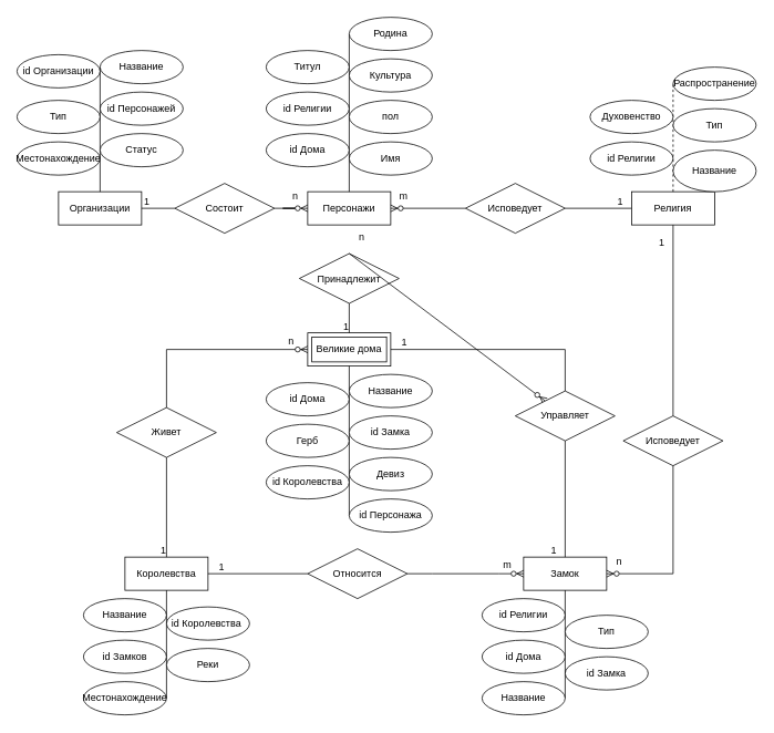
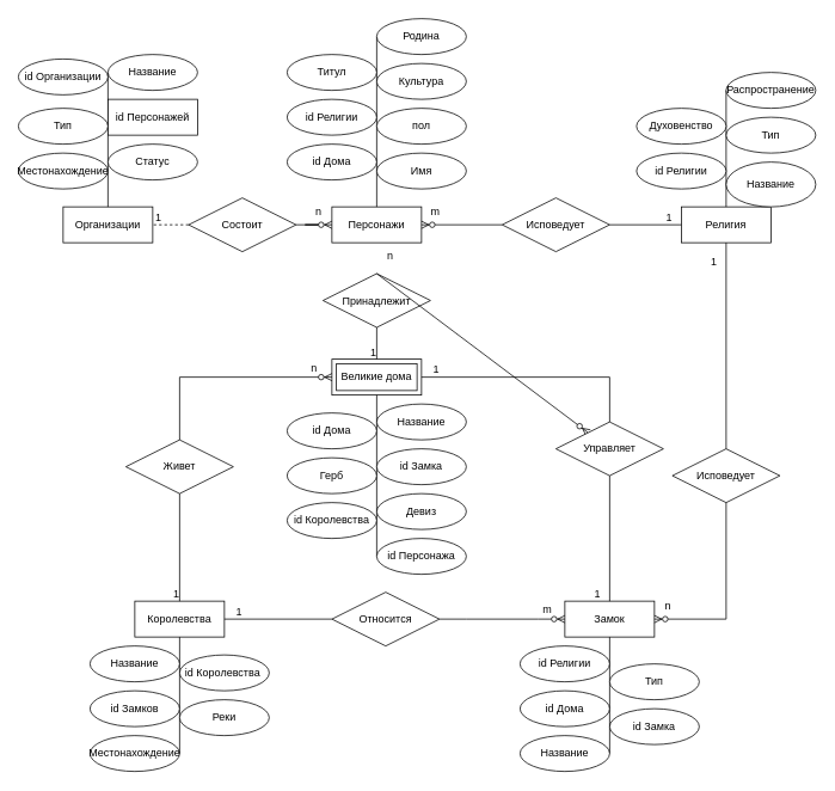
  <mxCell id="0" />
  <mxCell id="1" parent="0" />
  <mxCell id="2" value="Великие дома" style="shape=ext;margin=3;double=1;whiteSpace=wrap;html=1;align=center;" vertex="1" parent="1"><mxGeometry x="370" y="400" width="100" height="40" as="geometry" /></mxCell>
  <mxCell id="3" value="" style="endArrow=none;html=1;rounded=0;entryX=0.5;entryY=1;entryDx=0;entryDy=0;exitX=0;exitY=0.5;exitDx=0;exitDy=0;" edge="1" parent="1" source="10" target="2"><mxGeometry relative="1" as="geometry"><mxPoint x="420" y="630" as="sourcePoint" /><mxPoint x="426" y="420" as="targetPoint" /></mxGeometry></mxCell>
  <mxCell id="4" value="Название" style="ellipse;whiteSpace=wrap;html=1;align=center;" vertex="1" parent="1"><mxGeometry x="420" y="450" width="100" height="40" as="geometry" /></mxCell>
  <mxCell id="5" value="id Дома" style="ellipse;whiteSpace=wrap;html=1;align=center;" vertex="1" parent="1"><mxGeometry x="320" y="460" width="100" height="40" as="geometry" /></mxCell>
  <mxCell id="6" value="id Замка" style="ellipse;whiteSpace=wrap;html=1;align=center;" vertex="1" parent="1"><mxGeometry x="420" y="500" width="100" height="40" as="geometry" /></mxCell>
  <mxCell id="7" value="Герб" style="ellipse;whiteSpace=wrap;html=1;align=center;" vertex="1" parent="1"><mxGeometry x="320" y="510" width="100" height="40" as="geometry" /></mxCell>
  <mxCell id="8" value="Девиз" style="ellipse;whiteSpace=wrap;html=1;align=center;" vertex="1" parent="1"><mxGeometry x="420" y="550" width="100" height="40" as="geometry" /></mxCell>
  <mxCell id="9" value="id Королевства" style="ellipse;whiteSpace=wrap;html=1;align=center;" vertex="1" parent="1"><mxGeometry x="320" y="560" width="100" height="40" as="geometry" /></mxCell>
  <mxCell id="10" value="id Персонажа" style="ellipse;whiteSpace=wrap;html=1;align=center;" vertex="1" parent="1"><mxGeometry x="420" y="600" width="100" height="40" as="geometry" /></mxCell>
  <mxCell id="11" value="Персонажи" style="whiteSpace=wrap;html=1;align=center;" vertex="1" parent="1"><mxGeometry x="370" y="230" width="100" height="40" as="geometry" /></mxCell>
  <mxCell id="12" value="" style="endArrow=none;html=1;rounded=0;entryX=0.5;entryY=0;entryDx=0;entryDy=0;exitX=0;exitY=0.5;exitDx=0;exitDy=0;" edge="1" parent="1" source="19" target="11"><mxGeometry relative="1" as="geometry"><mxPoint x="420" y="20" as="sourcePoint" /><mxPoint x="440" y="360" as="targetPoint" /></mxGeometry></mxCell>
  <mxCell id="13" value="Имя" style="ellipse;whiteSpace=wrap;html=1;align=center;" vertex="1" parent="1"><mxGeometry x="420" y="170" width="100" height="40" as="geometry" /></mxCell>
  <mxCell id="14" value="id Дома" style="ellipse;whiteSpace=wrap;html=1;align=center;" vertex="1" parent="1"><mxGeometry x="320" y="160" width="100" height="40" as="geometry" /></mxCell>
  <mxCell id="15" value="пол" style="ellipse;whiteSpace=wrap;html=1;align=center;" vertex="1" parent="1"><mxGeometry x="420" y="120" width="100" height="40" as="geometry" /></mxCell>
  <mxCell id="16" value="id Религии" style="ellipse;whiteSpace=wrap;html=1;align=center;" vertex="1" parent="1"><mxGeometry x="320" y="110" width="100" height="40" as="geometry" /></mxCell>
  <mxCell id="17" value="Культура" style="ellipse;whiteSpace=wrap;html=1;align=center;" vertex="1" parent="1"><mxGeometry x="420" y="70" width="100" height="40" as="geometry" /></mxCell>
  <mxCell id="18" value="Титул" style="ellipse;whiteSpace=wrap;html=1;align=center;" vertex="1" parent="1"><mxGeometry x="320" y="60" width="100" height="40" as="geometry" /></mxCell>
  <mxCell id="19" value="Родина" style="ellipse;whiteSpace=wrap;html=1;align=center;" vertex="1" parent="1"><mxGeometry x="420" y="20" width="100" height="40" as="geometry" /></mxCell>
  <mxCell id="20" value="Королевства" style="whiteSpace=wrap;html=1;align=center;" vertex="1" parent="1"><mxGeometry x="150" y="670" width="100" height="40" as="geometry" /></mxCell>
  <mxCell id="21" value="" style="endArrow=none;html=1;rounded=0;exitX=0.5;exitY=1;exitDx=0;exitDy=0;entryX=1;entryY=0.5;entryDx=0;entryDy=0;" edge="1" parent="1" source="20" target="26"><mxGeometry relative="1" as="geometry"><mxPoint x="-150" y="930" as="sourcePoint" /><mxPoint x="200" y="920" as="targetPoint" /></mxGeometry></mxCell>
  <mxCell id="22" value="Название" style="ellipse;whiteSpace=wrap;html=1;align=center;" vertex="1" parent="1"><mxGeometry x="100" y="720" width="100" height="40" as="geometry" /></mxCell>
  <mxCell id="23" value="id Королевства&amp;nbsp;" style="ellipse;whiteSpace=wrap;html=1;align=center;" vertex="1" parent="1"><mxGeometry x="200" y="730" width="100" height="40" as="geometry" /></mxCell>
  <mxCell id="24" value="id Замков" style="ellipse;whiteSpace=wrap;html=1;align=center;" vertex="1" parent="1"><mxGeometry x="100" y="770" width="100" height="40" as="geometry" /></mxCell>
  <mxCell id="25" value="Реки" style="ellipse;whiteSpace=wrap;html=1;align=center;" vertex="1" parent="1"><mxGeometry x="200" y="780" width="100" height="40" as="geometry" /></mxCell>
  <mxCell id="26" value="Местонахождение" style="ellipse;whiteSpace=wrap;html=1;align=center;" vertex="1" parent="1"><mxGeometry x="100" y="820" width="100" height="40" as="geometry" /></mxCell>
  <mxCell id="27" value="Замок" style="whiteSpace=wrap;html=1;align=center;" vertex="1" parent="1"><mxGeometry x="630" y="670" width="100" height="40" as="geometry" /></mxCell>
  <mxCell id="28" value="" style="endArrow=none;html=1;rounded=0;exitX=0.5;exitY=1;exitDx=0;exitDy=0;entryX=1;entryY=0.5;entryDx=0;entryDy=0;" edge="1" parent="1" source="27" target="29"><mxGeometry relative="1" as="geometry"><mxPoint x="310" y="850" as="sourcePoint" /><mxPoint x="680" y="880" as="targetPoint" /></mxGeometry></mxCell>
  <mxCell id="29" value="Название" style="ellipse;whiteSpace=wrap;html=1;align=center;" vertex="1" parent="1"><mxGeometry x="580" y="820" width="100" height="40" as="geometry" /></mxCell>
  <mxCell id="30" value="id Замка" style="ellipse;whiteSpace=wrap;html=1;align=center;" vertex="1" parent="1"><mxGeometry x="680" y="790" width="100" height="40" as="geometry" /></mxCell>
  <mxCell id="31" value="id Дома" style="ellipse;whiteSpace=wrap;html=1;align=center;" vertex="1" parent="1"><mxGeometry x="580" y="770" width="100" height="40" as="geometry" /></mxCell>
  <mxCell id="32" value="Религия" style="whiteSpace=wrap;html=1;align=center;" vertex="1" parent="1"><mxGeometry x="760" y="230" width="100" height="40" as="geometry" /></mxCell>
- <mxCell id="33" value="" style="endArrow=none;html=1;rounded=0;exitX=0.5;exitY=0;exitDx=0;exitDy=0;entryX=0;entryY=0.5;entryDx=0;entryDy=0;dashed=1;" edge="1" parent="1" source="32" target="38"><mxGeometry relative="1" as="geometry"><mxPoint x="970" y="290" as="sourcePoint" /><mxPoint x="810" y="90" as="targetPoint" /></mxGeometry></mxCell>
+ <mxCell id="33" value="" style="endArrow=none;html=1;rounded=0;exitX=0.5;exitY=0;exitDx=0;exitDy=0;entryX=0;entryY=0.5;entryDx=0;entryDy=0;" edge="1" parent="1" source="32" target="38"><mxGeometry relative="1" as="geometry"><mxPoint x="970" y="290" as="sourcePoint" /><mxPoint x="810" y="90" as="targetPoint" /></mxGeometry></mxCell>
  <mxCell id="34" value="Название" style="ellipse;whiteSpace=wrap;html=1;align=center;" vertex="1" parent="1"><mxGeometry x="810" y="180" width="100" height="50" as="geometry" /></mxCell>
  <mxCell id="35" value="id Религии" style="ellipse;whiteSpace=wrap;html=1;align=center;" vertex="1" parent="1"><mxGeometry x="710" y="170" width="100" height="40" as="geometry" /></mxCell>
  <mxCell id="36" value="Тип" style="ellipse;whiteSpace=wrap;html=1;align=center;" vertex="1" parent="1"><mxGeometry x="810" y="130" width="100" height="40" as="geometry" /></mxCell>
  <mxCell id="37" value="Духовенство" style="ellipse;whiteSpace=wrap;html=1;align=center;" vertex="1" parent="1"><mxGeometry x="710" y="120" width="100" height="40" as="geometry" /></mxCell>
  <mxCell id="38" value="Распространение" style="ellipse;whiteSpace=wrap;html=1;align=center;" vertex="1" parent="1"><mxGeometry x="810" y="80" width="100" height="40" as="geometry" /></mxCell>
  <mxCell id="39" value="Тип" style="ellipse;whiteSpace=wrap;html=1;align=center;" vertex="1" parent="1"><mxGeometry x="680" y="740" width="100" height="40" as="geometry" /></mxCell>
  <mxCell id="40" value="id Религии" style="ellipse;whiteSpace=wrap;html=1;align=center;" vertex="1" parent="1"><mxGeometry x="580" y="720" width="100" height="40" as="geometry" /></mxCell>
  <mxCell id="41" value="Организации" style="whiteSpace=wrap;html=1;align=center;" vertex="1" parent="1"><mxGeometry x="70" y="230" width="100" height="40" as="geometry" /></mxCell>
  <mxCell id="42" value="" style="endArrow=none;html=1;rounded=0;exitX=0.5;exitY=0;exitDx=0;exitDy=0;entryX=0;entryY=0.5;entryDx=0;entryDy=0;" edge="1" parent="1" source="41" target="43"><mxGeometry relative="1" as="geometry"><mxPoint x="-200" y="310" as="sourcePoint" /><mxPoint x="120" y="480" as="targetPoint" /></mxGeometry></mxCell>
  <mxCell id="43" value="Название" style="ellipse;whiteSpace=wrap;html=1;align=center;" vertex="1" parent="1"><mxGeometry x="120" y="60" width="100" height="40" as="geometry" /></mxCell>
  <mxCell id="44" value="id Организации" style="ellipse;whiteSpace=wrap;html=1;align=center;" vertex="1" parent="1"><mxGeometry x="20" y="65" width="100" height="40" as="geometry" /></mxCell>
- <mxCell id="45" value="id Персонажей" style="ellipse;whiteSpace=wrap;html=1;align=center;" vertex="1" parent="1"><mxGeometry x="120" y="110" width="100" height="40" as="geometry" /></mxCell>
+ <mxCell id="45" value="id Персонажей" style="whiteSpace=wrap;html=1;align=center;rounded=0;" vertex="1" parent="1"><mxGeometry x="120" y="110" width="100" height="40" as="geometry" /></mxCell>
  <mxCell id="46" value="Тип" style="ellipse;whiteSpace=wrap;html=1;align=center;" vertex="1" parent="1"><mxGeometry x="20" y="120" width="100" height="40" as="geometry" /></mxCell>
  <mxCell id="47" value="Статус" style="ellipse;whiteSpace=wrap;html=1;align=center;" vertex="1" parent="1"><mxGeometry x="120" y="160" width="100" height="40" as="geometry" /></mxCell>
  <mxCell id="48" value="Местонахождение" style="ellipse;whiteSpace=wrap;html=1;align=center;" vertex="1" parent="1"><mxGeometry x="20" y="170" width="100" height="40" as="geometry" /></mxCell>
  <mxCell id="49" value="Принадлежит" style="shape=rhombus;perimeter=rhombusPerimeter;whiteSpace=wrap;html=1;align=center;" vertex="1" parent="1"><mxGeometry x="360" y="304.5" width="120" height="60" as="geometry" /></mxCell>
  <mxCell id="50" value="" style="fontSize=12;html=1;endArrow=ERzeroToMany;endFill=1;rounded=0;exitX=0.5;exitY=0;exitDx=0;exitDy=0;" edge="1" parent="1" source="49" target="69"><mxGeometry width="100" height="100" relative="1" as="geometry"><mxPoint x="640" y="300" as="sourcePoint" /><mxPoint x="740" y="200" as="targetPoint" /></mxGeometry></mxCell>
  <mxCell id="51" value="n" style="text;html=1;align=center;verticalAlign=middle;resizable=0;points=[];autosize=1;strokeColor=none;fillColor=none;" vertex="1" parent="1"><mxGeometry x="420" y="270" width="30" height="30" as="geometry" /></mxCell>
  <mxCell id="52" value="" style="endArrow=none;html=1;rounded=0;exitX=0.5;exitY=1;exitDx=0;exitDy=0;entryX=0.5;entryY=0;entryDx=0;entryDy=0;" edge="1" parent="1" source="49" target="2"><mxGeometry relative="1" as="geometry"><mxPoint x="440" y="270" as="sourcePoint" /><mxPoint x="600" y="270" as="targetPoint" /></mxGeometry></mxCell>
  <mxCell id="53" value="1" style="resizable=0;html=1;align=right;verticalAlign=bottom;" connectable="0" vertex="1" parent="52"><mxGeometry x="1" relative="1" as="geometry" /></mxCell>
  <mxCell id="54" value="Исповедует" style="shape=rhombus;perimeter=rhombusPerimeter;whiteSpace=wrap;html=1;align=center;" vertex="1" parent="1"><mxGeometry x="560" y="220" width="120" height="60" as="geometry" /></mxCell>
  <mxCell id="55" value="" style="fontSize=12;html=1;endArrow=ERzeroToMany;endFill=1;rounded=0;entryX=1;entryY=0.5;entryDx=0;entryDy=0;exitX=0;exitY=0.5;exitDx=0;exitDy=0;" edge="1" parent="1" source="54" target="11"><mxGeometry width="100" height="100" relative="1" as="geometry"><mxPoint x="410" y="270" as="sourcePoint" /><mxPoint x="710" y="420" as="targetPoint" /></mxGeometry></mxCell>
  <mxCell id="56" value="m" style="text;html=1;align=center;verticalAlign=middle;resizable=0;points=[];autosize=1;strokeColor=none;fillColor=none;" vertex="1" parent="1"><mxGeometry x="470" y="220" width="30" height="30" as="geometry" /></mxCell>
  <mxCell id="57" value="" style="endArrow=none;html=1;rounded=0;exitX=1;exitY=0.5;exitDx=0;exitDy=0;entryX=0;entryY=0.5;entryDx=0;entryDy=0;" edge="1" parent="1" source="54" target="32"><mxGeometry relative="1" as="geometry"><mxPoint x="710" y="250" as="sourcePoint" /><mxPoint x="700" y="280" as="targetPoint" /></mxGeometry></mxCell>
  <mxCell id="58" value="1" style="resizable=0;html=1;align=right;verticalAlign=bottom;" connectable="0" vertex="1" parent="57"><mxGeometry x="1" relative="1" as="geometry"><mxPoint x="-10" as="offset" /></mxGeometry></mxCell>
  <mxCell id="59" value="Исповедует" style="shape=rhombus;perimeter=rhombusPerimeter;whiteSpace=wrap;html=1;align=center;" vertex="1" parent="1"><mxGeometry x="750" y="500" width="120" height="60" as="geometry" /></mxCell>
  <mxCell id="60" value="" style="endArrow=none;html=1;rounded=0;exitX=0.5;exitY=0;exitDx=0;exitDy=0;entryX=0.5;entryY=1;entryDx=0;entryDy=0;edgeStyle=orthogonalEdgeStyle;" edge="1" parent="1" source="59" target="32"><mxGeometry relative="1" as="geometry"><mxPoint x="679.96" y="510" as="sourcePoint" /><mxPoint x="749.96" y="290" as="targetPoint" /></mxGeometry></mxCell>
  <mxCell id="61" value="1" style="resizable=0;html=1;align=right;verticalAlign=bottom;" connectable="0" vertex="1" parent="60"><mxGeometry x="1" relative="1" as="geometry"><mxPoint x="-10" y="30" as="offset" /></mxGeometry></mxCell>
  <mxCell id="62" value="Относится" style="shape=rhombus;perimeter=rhombusPerimeter;whiteSpace=wrap;html=1;align=center;" vertex="1" parent="1"><mxGeometry x="370" y="660" width="120" height="60" as="geometry" /></mxCell>
  <mxCell id="63" value="" style="fontSize=12;html=1;endArrow=ERzeroToMany;endFill=1;rounded=0;exitX=0.5;exitY=1;exitDx=0;exitDy=0;entryX=1;entryY=0.5;entryDx=0;entryDy=0;edgeStyle=orthogonalEdgeStyle;" edge="1" parent="1" source="59" target="27"><mxGeometry width="100" height="100" relative="1" as="geometry"><mxPoint x="480" y="550" as="sourcePoint" /><mxPoint x="580" y="450" as="targetPoint" /></mxGeometry></mxCell>
  <mxCell id="64" value="n" style="text;html=1;align=center;verticalAlign=middle;resizable=0;points=[];autosize=1;strokeColor=none;fillColor=none;" vertex="1" parent="1"><mxGeometry x="730" y="660" width="30" height="30" as="geometry" /></mxCell>
  <mxCell id="65" value="" style="endArrow=none;html=1;rounded=0;entryX=1;entryY=0.5;entryDx=0;entryDy=0;" edge="1" parent="1" source="62" target="20"><mxGeometry relative="1" as="geometry"><mxPoint x="320" y="790" as="sourcePoint" /><mxPoint x="480" y="790" as="targetPoint" /></mxGeometry></mxCell>
  <mxCell id="66" value="1" style="resizable=0;html=1;align=right;verticalAlign=bottom;" connectable="0" vertex="1" parent="65"><mxGeometry x="1" relative="1" as="geometry"><mxPoint x="20" as="offset" /></mxGeometry></mxCell>
  <mxCell id="67" value="" style="edgeStyle=entityRelationEdgeStyle;fontSize=12;html=1;endArrow=ERzeroToMany;endFill=1;rounded=0;exitX=1;exitY=0.5;exitDx=0;exitDy=0;entryX=0;entryY=0.5;entryDx=0;entryDy=0;" edge="1" parent="1" source="62" target="27"><mxGeometry width="100" height="100" relative="1" as="geometry"><mxPoint x="480" y="670" as="sourcePoint" /><mxPoint x="580" y="570" as="targetPoint" /></mxGeometry></mxCell>
  <mxCell id="68" value="m" style="text;html=1;align=center;verticalAlign=middle;resizable=0;points=[];autosize=1;strokeColor=none;fillColor=none;" vertex="1" parent="1"><mxGeometry x="595" y="665" width="30" height="30" as="geometry" /></mxCell>
  <mxCell id="69" value="Управляет" style="shape=rhombus;perimeter=rhombusPerimeter;whiteSpace=wrap;html=1;align=center;" vertex="1" parent="1"><mxGeometry x="620" y="470" width="120" height="60" as="geometry" /></mxCell>
  <mxCell id="70" value="" style="endArrow=none;html=1;rounded=0;entryX=0.5;entryY=0;entryDx=0;entryDy=0;exitX=0.5;exitY=1;exitDx=0;exitDy=0;" edge="1" parent="1" source="69" target="27"><mxGeometry relative="1" as="geometry"><mxPoint x="600" y="540" as="sourcePoint" /><mxPoint x="760" y="540" as="targetPoint" /></mxGeometry></mxCell>
  <mxCell id="71" value="1" style="resizable=0;html=1;align=right;verticalAlign=bottom;" connectable="0" vertex="1" parent="70"><mxGeometry x="1" relative="1" as="geometry"><mxPoint x="-10" as="offset" /></mxGeometry></mxCell>
  <mxCell id="72" value="" style="endArrow=none;html=1;rounded=0;exitX=0.5;exitY=0;exitDx=0;exitDy=0;entryX=1;entryY=0.5;entryDx=0;entryDy=0;edgeStyle=orthogonalEdgeStyle;" edge="1" parent="1" source="69" target="2"><mxGeometry relative="1" as="geometry"><mxPoint x="600" y="540" as="sourcePoint" /><mxPoint x="760" y="540" as="targetPoint" /></mxGeometry></mxCell>
  <mxCell id="73" value="1" style="resizable=0;html=1;align=right;verticalAlign=bottom;" connectable="0" vertex="1" parent="72"><mxGeometry x="1" relative="1" as="geometry"><mxPoint x="20" as="offset" /></mxGeometry></mxCell>
  <mxCell id="74" value="Живет" style="shape=rhombus;perimeter=rhombusPerimeter;whiteSpace=wrap;html=1;align=center;" vertex="1" parent="1"><mxGeometry x="140" y="490" width="120" height="60" as="geometry" /></mxCell>
  <mxCell id="75" value="" style="endArrow=none;html=1;rounded=0;exitX=0.5;exitY=1;exitDx=0;exitDy=0;entryX=0.5;entryY=0;entryDx=0;entryDy=0;" edge="1" parent="1" source="74" target="20"><mxGeometry relative="1" as="geometry"><mxPoint x="380" y="600" as="sourcePoint" /><mxPoint x="540" y="600" as="targetPoint" /></mxGeometry></mxCell>
  <mxCell id="76" value="1" style="resizable=0;html=1;align=right;verticalAlign=bottom;" connectable="0" vertex="1" parent="75"><mxGeometry x="1" relative="1" as="geometry" /></mxCell>
  <mxCell id="77" value="" style="edgeStyle=orthogonalEdgeStyle;fontSize=12;html=1;endArrow=ERzeroToMany;endFill=1;rounded=0;exitX=0.5;exitY=0;exitDx=0;exitDy=0;entryX=0;entryY=0.5;entryDx=0;entryDy=0;" edge="1" parent="1" source="74" target="2"><mxGeometry width="100" height="100" relative="1" as="geometry"><mxPoint x="410" y="650" as="sourcePoint" /><mxPoint x="510" y="550" as="targetPoint" /></mxGeometry></mxCell>
  <mxCell id="78" value="n" style="text;html=1;align=center;verticalAlign=middle;resizable=0;points=[];autosize=1;strokeColor=none;fillColor=none;" vertex="1" parent="1"><mxGeometry x="335" y="395" width="30" height="30" as="geometry" /></mxCell>
  <mxCell id="79" value="Состоит" style="shape=rhombus;perimeter=rhombusPerimeter;whiteSpace=wrap;html=1;align=center;" vertex="1" parent="1"><mxGeometry x="210" y="220" width="120" height="60" as="geometry" /></mxCell>
- <mxCell id="80" value="" style="endArrow=none;html=1;rounded=0;entryX=1;entryY=0.5;entryDx=0;entryDy=0;exitX=0;exitY=0.5;exitDx=0;exitDy=0;" edge="1" parent="1" source="79" target="41"><mxGeometry relative="1" as="geometry"><mxPoint x="190" y="160" as="sourcePoint" /><mxPoint x="350" y="160" as="targetPoint" /></mxGeometry></mxCell>
+ <mxCell id="80" value="" style="endArrow=none;html=1;rounded=0;entryX=1;entryY=0.5;entryDx=0;entryDy=0;exitX=0;exitY=0.5;exitDx=0;exitDy=0;dashed=1;" edge="1" parent="1" source="79" target="41"><mxGeometry relative="1" as="geometry"><mxPoint x="190" y="160" as="sourcePoint" /><mxPoint x="350" y="160" as="targetPoint" /></mxGeometry></mxCell>
  <mxCell id="81" value="1" style="resizable=0;html=1;align=right;verticalAlign=bottom;" connectable="0" vertex="1" parent="80"><mxGeometry x="1" relative="1" as="geometry"><mxPoint x="10" as="offset" /></mxGeometry></mxCell>
  <mxCell id="82" value="" style="edgeStyle=entityRelationEdgeStyle;fontSize=12;html=1;endArrow=ERzeroToMany;endFill=1;rounded=0;exitX=1;exitY=0.5;exitDx=0;exitDy=0;entryX=0;entryY=0.5;entryDx=0;entryDy=0;" edge="1" parent="1" source="79" target="11"><mxGeometry width="100" height="100" relative="1" as="geometry"><mxPoint x="370" y="250" as="sourcePoint" /><mxPoint x="470" y="150" as="targetPoint" /></mxGeometry></mxCell>
  <mxCell id="83" value="n" style="text;html=1;align=center;verticalAlign=middle;resizable=0;points=[];autosize=1;strokeColor=none;fillColor=none;" vertex="1" parent="1"><mxGeometry x="340" y="220" width="30" height="30" as="geometry" /></mxCell>
